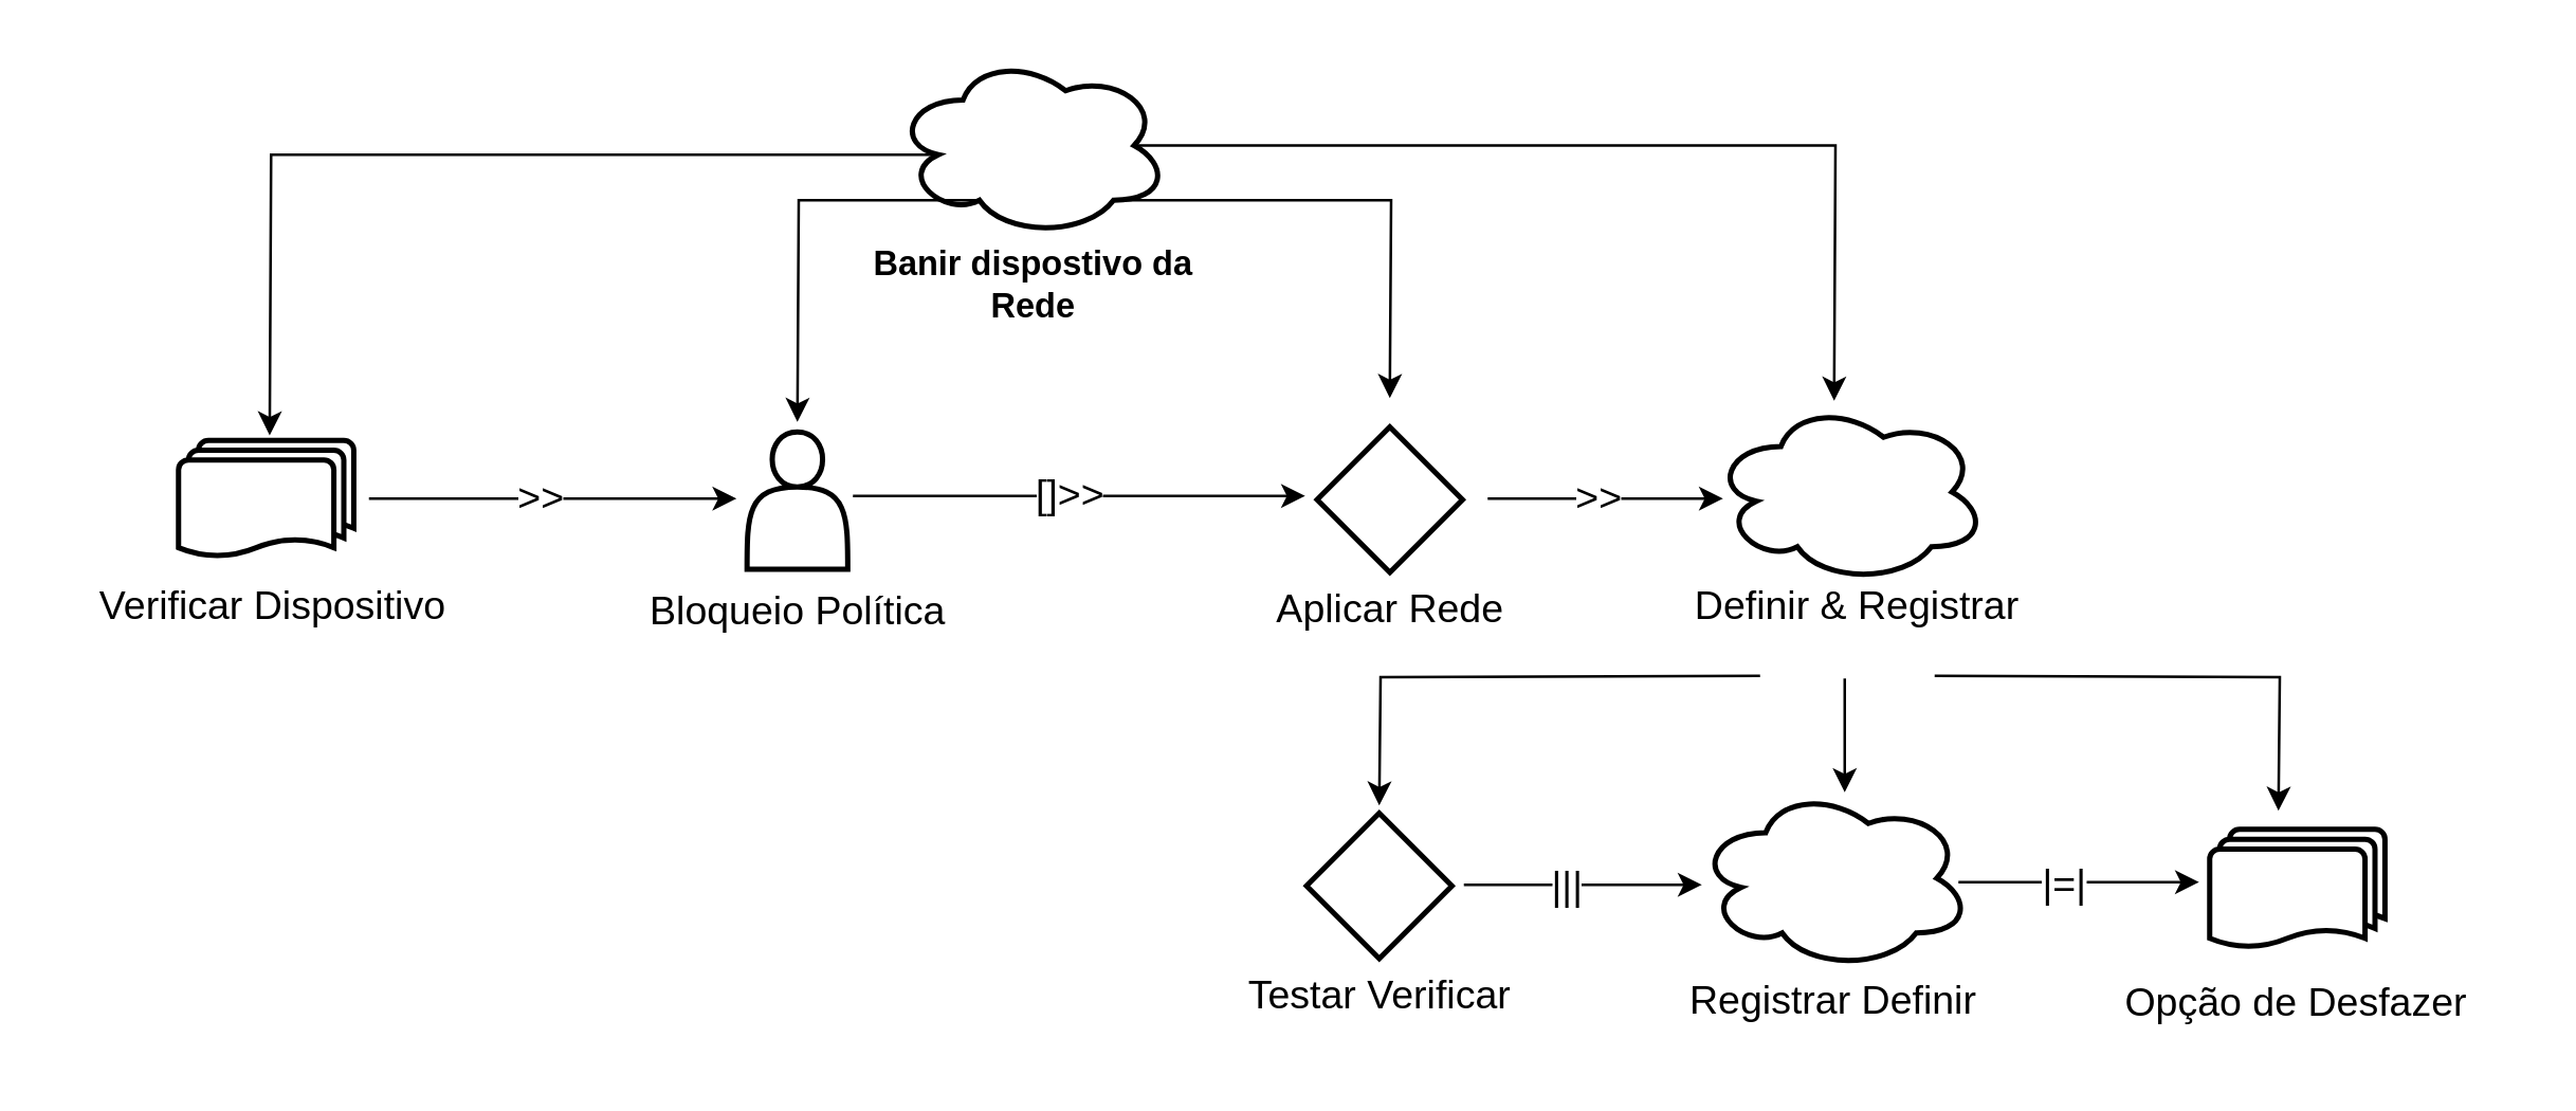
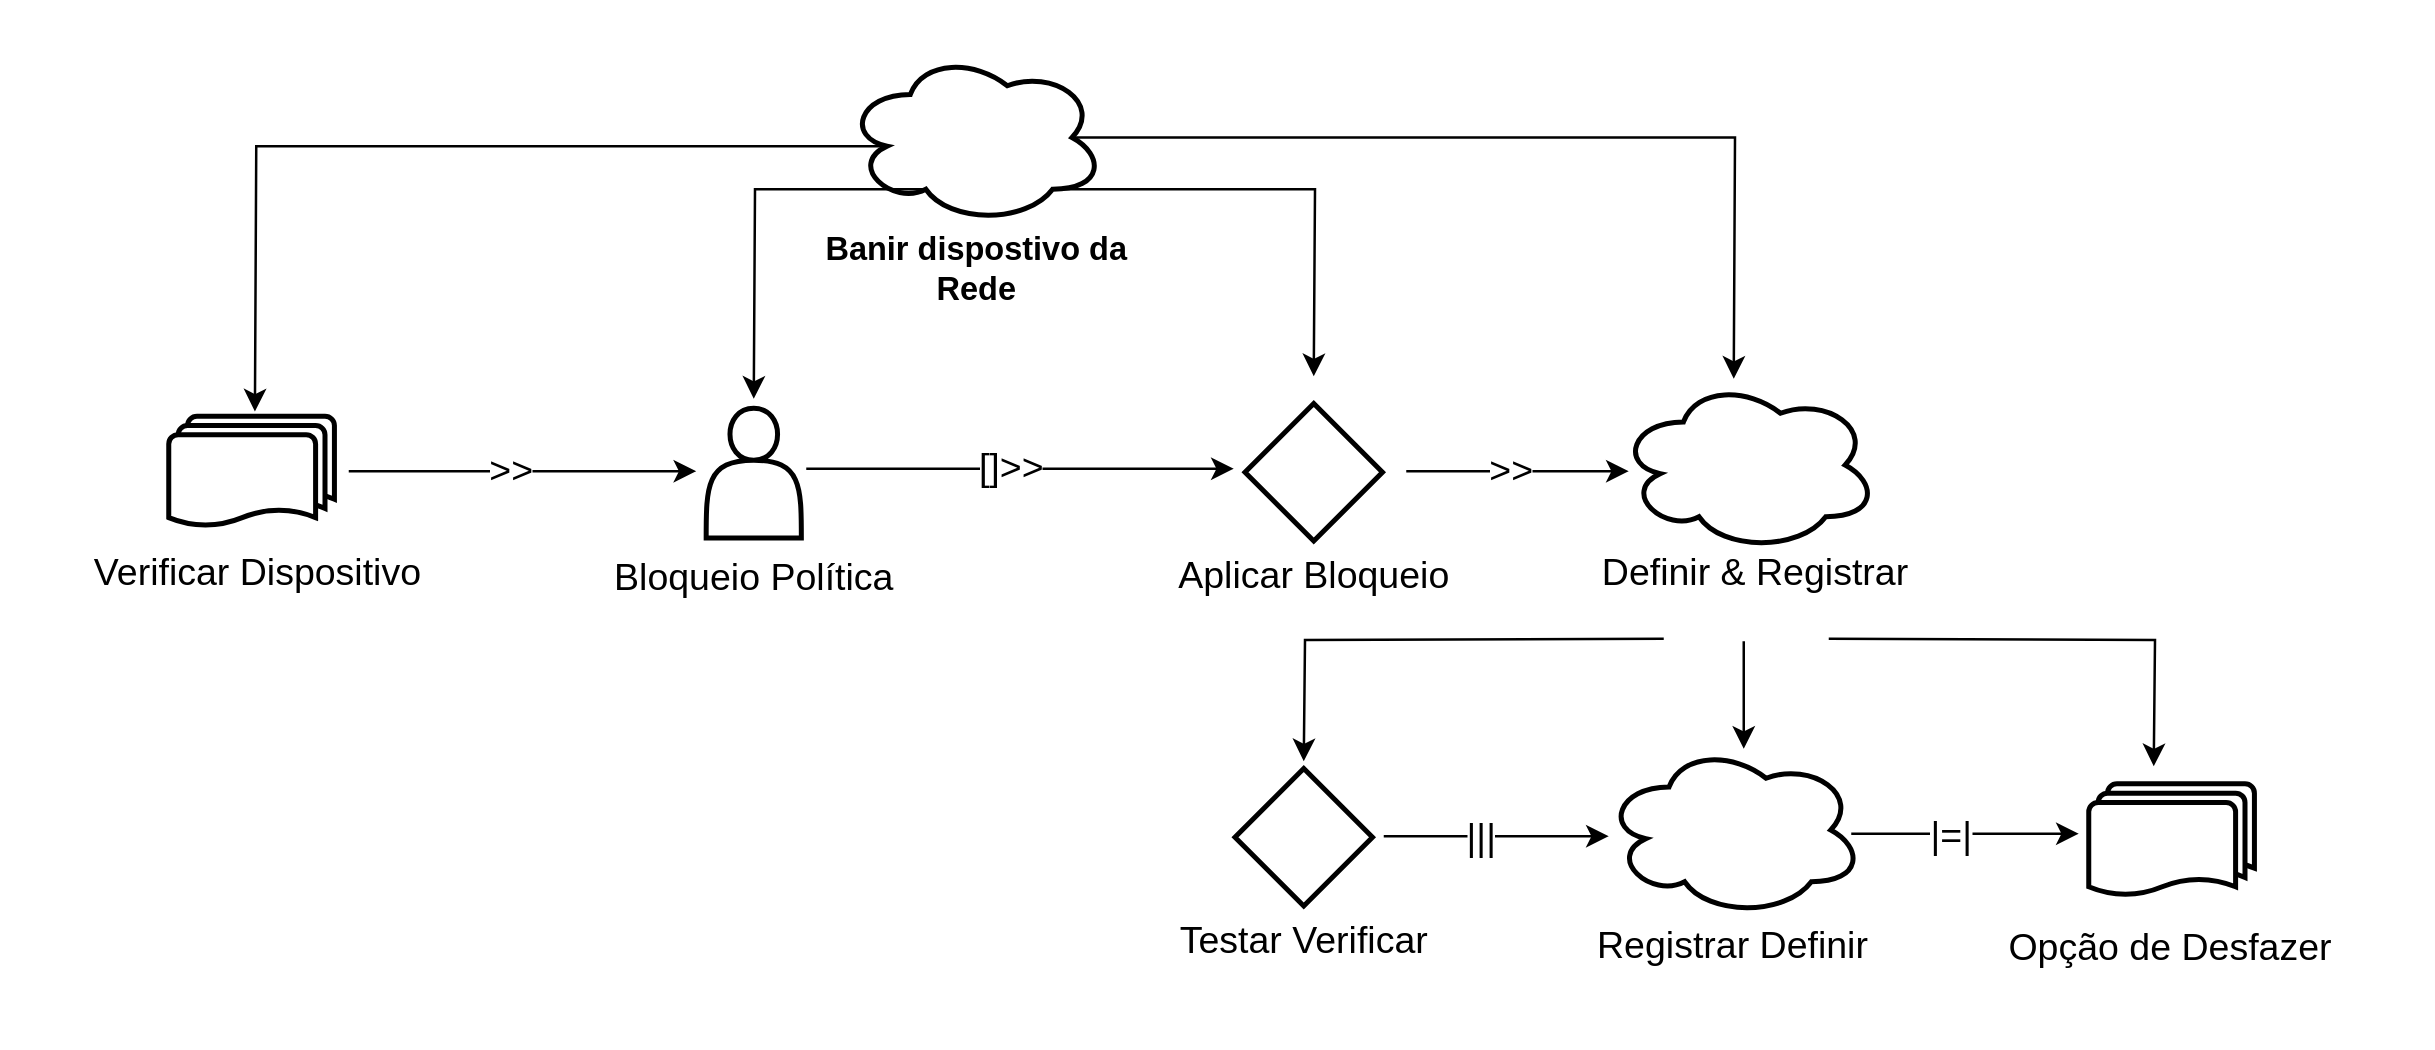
  <mxCell id="0" />
  <mxCell id="1" parent="0" />
  <mxCell id="2" value="" style="group" parent="1" vertex="1" connectable="0"><mxGeometry x="270" y="20" width="245" height="95.28" as="geometry" /></mxCell>
  <mxCell id="3" value="&lt;div style=&quot;text-align: center;&quot;&gt;&lt;span style=&quot;background-color: transparent; color: light-dark(rgb(0, 0, 0), rgb(255, 255, 255)); font-size: 13px;&quot;&gt;&lt;b&gt;Banir dispostivo da Rede&lt;/b&gt;&lt;/span&gt;&lt;/div&gt;" style="text;whiteSpace=wrap;html=1;labelBackgroundColor=none;" parent="2" vertex="1"><mxGeometry x="43" y="65" width="153" height="30.28" as="geometry" /></mxCell>
  <mxCell id="4" value="" style="ellipse;shape=cloud;whiteSpace=wrap;html=1;strokeWidth=2;" parent="2" vertex="1"><mxGeometry x="67.75" width="103.5" height="69" as="geometry" /></mxCell>
  <mxCell id="5" style="edgeStyle=orthogonalEdgeStyle;rounded=0;orthogonalLoop=1;jettySize=auto;html=1;" parent="1" edge="1"><mxGeometry relative="1" as="geometry"><mxPoint x="493" y="187" as="targetPoint" /><mxPoint x="322" y="187" as="sourcePoint" /></mxGeometry></mxCell>
  <mxCell id="6" value="&lt;font style=&quot;font-size: 15px;&quot;&gt;[]&amp;gt;&amp;gt;&lt;/font&gt;" style="edgeLabel;html=1;align=center;verticalAlign=middle;resizable=0;points=[];" parent="5" vertex="1" connectable="0"><mxGeometry x="-0.051" y="2" relative="1" as="geometry"><mxPoint as="offset" /></mxGeometry></mxCell>
  <mxCell id="7" style="edgeStyle=orthogonalEdgeStyle;rounded=0;orthogonalLoop=1;jettySize=auto;html=1;exitX=0.31;exitY=0.8;exitDx=0;exitDy=0;exitPerimeter=0;" parent="1" source="4" edge="1"><mxGeometry relative="1" as="geometry"><mxPoint x="301" y="159" as="targetPoint" /></mxGeometry></mxCell>
  <mxCell id="8" style="edgeStyle=orthogonalEdgeStyle;rounded=0;orthogonalLoop=1;jettySize=auto;html=1;exitX=0.16;exitY=0.55;exitDx=0;exitDy=0;exitPerimeter=0;entryX=0.5;entryY=0;entryDx=0;entryDy=0;" parent="1" source="4" edge="1"><mxGeometry relative="1" as="geometry"><mxPoint x="101.465" y="164.09" as="targetPoint" /></mxGeometry></mxCell>
  <mxCell id="9" style="edgeStyle=orthogonalEdgeStyle;rounded=0;orthogonalLoop=1;jettySize=auto;html=1;exitX=0.875;exitY=0.5;exitDx=0;exitDy=0;exitPerimeter=0;" parent="1" source="4" edge="1"><mxGeometry relative="1" as="geometry"><mxPoint x="693" y="151" as="targetPoint" /></mxGeometry></mxCell>
  <mxCell id="10" style="edgeStyle=orthogonalEdgeStyle;rounded=0;orthogonalLoop=1;jettySize=auto;html=1;exitX=0.8;exitY=0.8;exitDx=0;exitDy=0;exitPerimeter=0;" parent="1" source="4" edge="1"><mxGeometry relative="1" as="geometry"><mxPoint x="525" y="150" as="targetPoint" /></mxGeometry></mxCell>
  <mxCell id="11" value="" style="group" parent="1" vertex="1" connectable="0"><mxGeometry x="20" y="166" width="166" height="77" as="geometry" /></mxCell>
  <mxCell id="12" value="" style="strokeWidth=2;html=1;shape=mxgraph.flowchart.multi-document;whiteSpace=wrap;" parent="11" vertex="1"><mxGeometry x="47" width="66.27" height="44.441" as="geometry" /></mxCell>
  <mxCell id="13" value="&lt;span style=&quot;font-size: 15px;&quot;&gt;Verificar Dispositivo&lt;/span&gt;" style="text;whiteSpace=wrap;html=1;labelBackgroundColor=none;align=center;" parent="11" vertex="1"><mxGeometry y="47.215" width="166" height="29.785" as="geometry" /></mxCell>
  <mxCell id="14" value="" style="group" parent="1" vertex="1" connectable="0"><mxGeometry x="218" y="167" width="186" height="78.01" as="geometry" /></mxCell>
  <mxCell id="15" value="&lt;span style=&quot;font-size: 15px;&quot;&gt;Bloqueio Política&lt;/span&gt;" style="text;whiteSpace=wrap;html=1;labelBackgroundColor=none;align=center;" parent="14" vertex="1"><mxGeometry x="1.5" y="47.73" width="163" height="30.28" as="geometry" /></mxCell>
  <mxCell id="16" value="" style="shape=actor;whiteSpace=wrap;html=1;strokeWidth=2;" parent="14" vertex="1"><mxGeometry x="63.97" y="-4.18" width="38.07" height="51.91" as="geometry" /></mxCell>
  <mxCell id="17" style="edgeStyle=orthogonalEdgeStyle;rounded=0;orthogonalLoop=1;jettySize=auto;html=1;" parent="14" edge="1"><mxGeometry relative="1" as="geometry"><mxPoint x="-79" y="21" as="sourcePoint" /><mxPoint x="60" y="21" as="targetPoint" /></mxGeometry></mxCell>
  <mxCell id="18" value="&amp;gt;&amp;gt;" style="edgeLabel;html=1;align=center;verticalAlign=middle;resizable=0;points=[];fontSize=15;" parent="17" vertex="1" connectable="0"><mxGeometry x="-0.075" y="2" relative="1" as="geometry"><mxPoint as="offset" /></mxGeometry></mxCell>
  <mxCell id="19" value="" style="group" parent="1" vertex="1" connectable="0"><mxGeometry x="619" y="151" width="166" height="97.73" as="geometry" /></mxCell>
  <mxCell id="20" value="" style="ellipse;shape=cloud;whiteSpace=wrap;html=1;strokeWidth=2;" parent="19" vertex="1"><mxGeometry x="28" width="103.5" height="69" as="geometry" /></mxCell>
  <mxCell id="21" value="&lt;span style=&quot;font-size: 15px;&quot;&gt;Definir &amp;amp; Registrar&lt;/span&gt;" style="text;whiteSpace=wrap;html=1;labelBackgroundColor=none;align=center;" parent="19" vertex="1"><mxGeometry y="62.0" width="166" height="30.28" as="geometry" /></mxCell>
  <mxCell id="22" style="edgeStyle=orthogonalEdgeStyle;rounded=0;orthogonalLoop=1;jettySize=auto;html=1;" parent="19" edge="1"><mxGeometry relative="1" as="geometry"><mxPoint x="-57" y="37" as="sourcePoint" /><mxPoint x="32" y="37" as="targetPoint" /></mxGeometry></mxCell>
  <mxCell id="23" value="&amp;gt;&amp;gt;" style="edgeLabel;html=1;align=center;verticalAlign=middle;resizable=0;points=[];fontSize=15;" parent="22" vertex="1" connectable="0"><mxGeometry x="-0.075" y="2" relative="1" as="geometry"><mxPoint as="offset" /></mxGeometry></mxCell>
  <mxCell id="24" value="" style="group" parent="1" vertex="1" connectable="0"><mxGeometry x="778" y="318" width="166" height="75.46" as="geometry" /></mxCell>
  <mxCell id="25" value="" style="strokeWidth=2;html=1;shape=mxgraph.flowchart.multi-document;whiteSpace=wrap;" parent="24" vertex="1"><mxGeometry x="57" y="-5" width="66.27" height="45.18" as="geometry" /></mxCell>
  <mxCell id="26" value="&lt;span style=&quot;font-size: 15px;&quot;&gt;Opção de Desfazer&lt;/span&gt;" style="text;whiteSpace=wrap;html=1;labelBackgroundColor=none;align=center;" parent="24" vertex="1"><mxGeometry x="7.13" y="45.18" width="166" height="30.28" as="geometry" /></mxCell>
  <mxCell id="27" style="edgeStyle=orthogonalEdgeStyle;rounded=0;orthogonalLoop=1;jettySize=auto;html=1;" edge="1" parent="24"><mxGeometry relative="1" as="geometry"><mxPoint x="53" y="15" as="targetPoint" /><mxPoint x="-38" y="15" as="sourcePoint" /></mxGeometry></mxCell>
  <mxCell id="28" value="&lt;span style=&quot;font-size: 15px;&quot;&gt;|=&lt;/span&gt;&lt;span style=&quot;font-size: 15px;&quot;&gt;|&lt;/span&gt;" style="edgeLabel;html=1;align=center;verticalAlign=middle;resizable=0;points=[];" vertex="1" connectable="0" parent="27"><mxGeometry x="-0.147" y="1" relative="1" as="geometry"><mxPoint as="offset" /></mxGeometry></mxCell>
  <mxCell id="29" style="edgeStyle=orthogonalEdgeStyle;rounded=0;orthogonalLoop=1;jettySize=auto;html=1;" parent="1" edge="1"><mxGeometry relative="1" as="geometry"><mxPoint x="697" y="256" as="sourcePoint" /><mxPoint x="697" y="299" as="targetPoint" /><Array as="points"><mxPoint x="697" y="256" /></Array></mxGeometry></mxCell>
  <mxCell id="30" style="edgeStyle=orthogonalEdgeStyle;rounded=0;orthogonalLoop=1;jettySize=auto;html=1;" parent="1" edge="1"><mxGeometry relative="1" as="geometry"><mxPoint x="521" y="304" as="targetPoint" /><mxPoint x="665" y="255" as="sourcePoint" /></mxGeometry></mxCell>
  <mxCell id="31" value="" style="group" vertex="1" connectable="0" parent="1"><mxGeometry x="442" y="162" width="166" height="82.19" as="geometry" /></mxCell>
- <mxCell id="32" value="&lt;span style=&quot;font-size: 15px;&quot;&gt;Aplicar Rede&lt;/span&gt;" style="text;whiteSpace=wrap;html=1;labelBackgroundColor=none;align=center;" vertex="1" parent="31"><mxGeometry x="-7.5" y="51.91" width="181" height="30.28" as="geometry" /></mxCell>
+ <mxCell id="32" value="&lt;span style=&quot;font-size: 15px;&quot;&gt;Aplicar Bloqueio&lt;/span&gt;" style="text;whiteSpace=wrap;html=1;labelBackgroundColor=none;align=center;" vertex="1" parent="31"><mxGeometry x="-7.5" y="51.91" width="181" height="30.28" as="geometry" /></mxCell>
  <mxCell id="33" value="" style="rhombus;whiteSpace=wrap;html=1;strokeWidth=2;" vertex="1" parent="31"><mxGeometry x="55.5" y="-1.09" width="55" height="55" as="geometry" /></mxCell>
  <mxCell id="34" value="" style="group" vertex="1" connectable="0" parent="1"><mxGeometry x="610" y="300" width="166" height="97.73" as="geometry" /></mxCell>
  <mxCell id="35" value="" style="ellipse;shape=cloud;whiteSpace=wrap;html=1;strokeWidth=2;" vertex="1" parent="34"><mxGeometry x="31.25" y="-3" width="103.5" height="69" as="geometry" /></mxCell>
  <mxCell id="36" value="&lt;span style=&quot;font-size: 15px;&quot;&gt;Registrar Definir&lt;/span&gt;" style="text;whiteSpace=wrap;html=1;labelBackgroundColor=none;align=center;" vertex="1" parent="34"><mxGeometry y="62.0" width="166" height="30.28" as="geometry" /></mxCell>
  <mxCell id="37" style="edgeStyle=orthogonalEdgeStyle;rounded=0;orthogonalLoop=1;jettySize=auto;html=1;" parent="34" edge="1"><mxGeometry relative="1" as="geometry"><mxPoint x="33" y="34" as="targetPoint" /><mxPoint x="-57" y="34" as="sourcePoint" /></mxGeometry></mxCell>
  <mxCell id="38" value="&lt;span style=&quot;font-size: 15px;&quot;&gt;|&lt;/span&gt;&lt;span style=&quot;font-size: 15px;&quot;&gt;|&lt;/span&gt;&lt;span style=&quot;font-size: 15px;&quot;&gt;|&lt;/span&gt;" style="edgeLabel;html=1;align=center;verticalAlign=middle;resizable=0;points=[];" parent="37" vertex="1" connectable="0"><mxGeometry x="-0.147" y="1" relative="1" as="geometry"><mxPoint as="offset" /></mxGeometry></mxCell>
  <mxCell id="39" value="" style="group" vertex="1" connectable="0" parent="1"><mxGeometry x="438" y="308" width="166" height="82.19" as="geometry" /></mxCell>
  <mxCell id="40" value="&lt;span style=&quot;font-size: 15px;&quot;&gt;Testar Verificar&lt;/span&gt;" style="text;whiteSpace=wrap;html=1;labelBackgroundColor=none;align=center;" vertex="1" parent="39"><mxGeometry x="-7.5" y="51.91" width="181" height="30.28" as="geometry" /></mxCell>
  <mxCell id="41" value="" style="rhombus;whiteSpace=wrap;html=1;strokeWidth=2;" vertex="1" parent="39"><mxGeometry x="55.5" y="-1.09" width="55" height="55" as="geometry" /></mxCell>
  <mxCell id="42" style="edgeStyle=orthogonalEdgeStyle;rounded=0;orthogonalLoop=1;jettySize=auto;html=1;" edge="1" parent="1"><mxGeometry relative="1" as="geometry"><mxPoint x="731" y="255" as="sourcePoint" /><mxPoint x="861" y="306" as="targetPoint" /></mxGeometry></mxCell>
